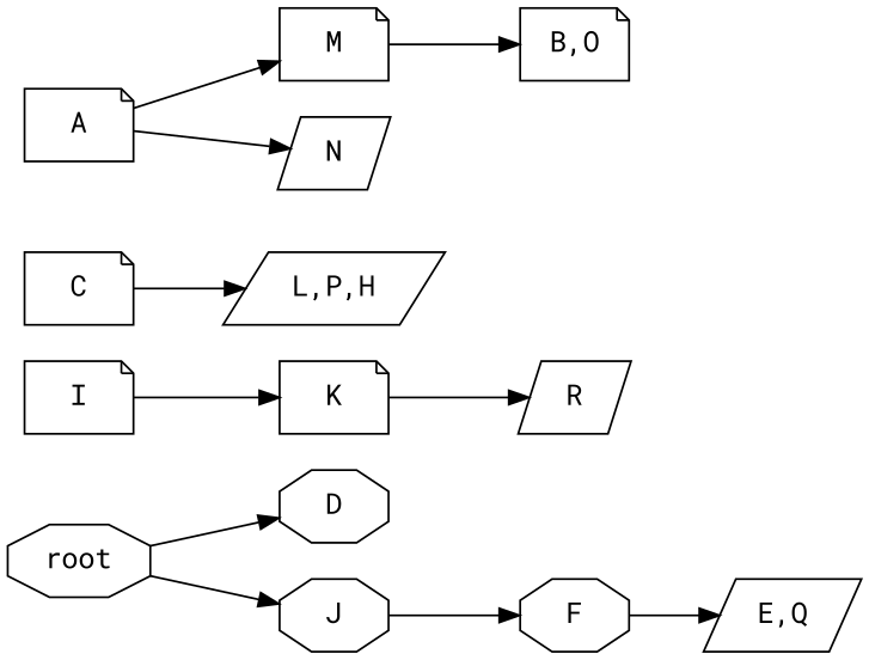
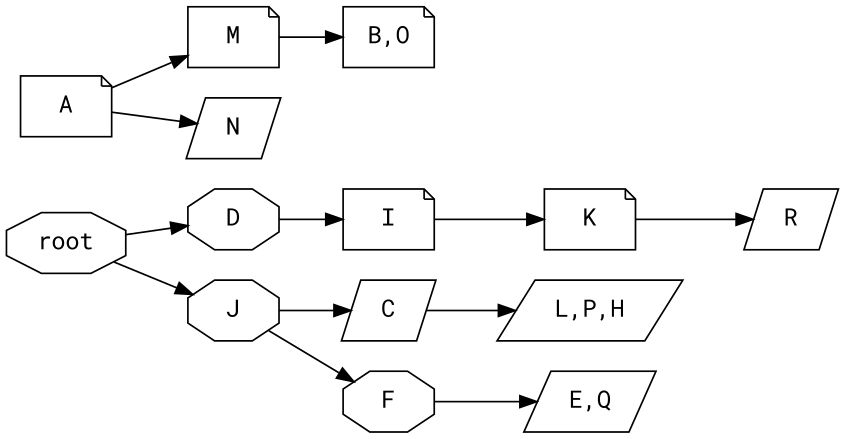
  strict digraph {
    fontname="Roboto Mono"
    rankdir=LR
    node [fontname="Roboto Mono" shape=note]
    edge [fontname="Roboto Mono"]
    n1 [label=root shape=octagon]
    n2 [label=D shape=octagon]
    n3 [label=J shape=octagon]
    n4 [label=I]
-   n5 [label=C]
+   n5 [label=C shape=parallelogram]
    n6 [label=F shape=octagon]
    n7 [label=A]
    n8 [label=M]
    n9 [label=N shape=parallelogram]
    n10 [label=K]
    n11 [label="L,P,H" shape=parallelogram]
    n12 [label="E,Q" shape=parallelogram]
    n13 [label="B,O"]
    n14 [label=R shape=parallelogram]
    n1 -> n2
    n1 -> n3
+   n2 -> n4
+   n3 -> n5
    n3 -> n6
    n4 -> n10
    n5 -> n11
    n6 -> n12
    n7 -> n8
    n7 -> n9
    n8 -> n13
    n10 -> n14
  }
